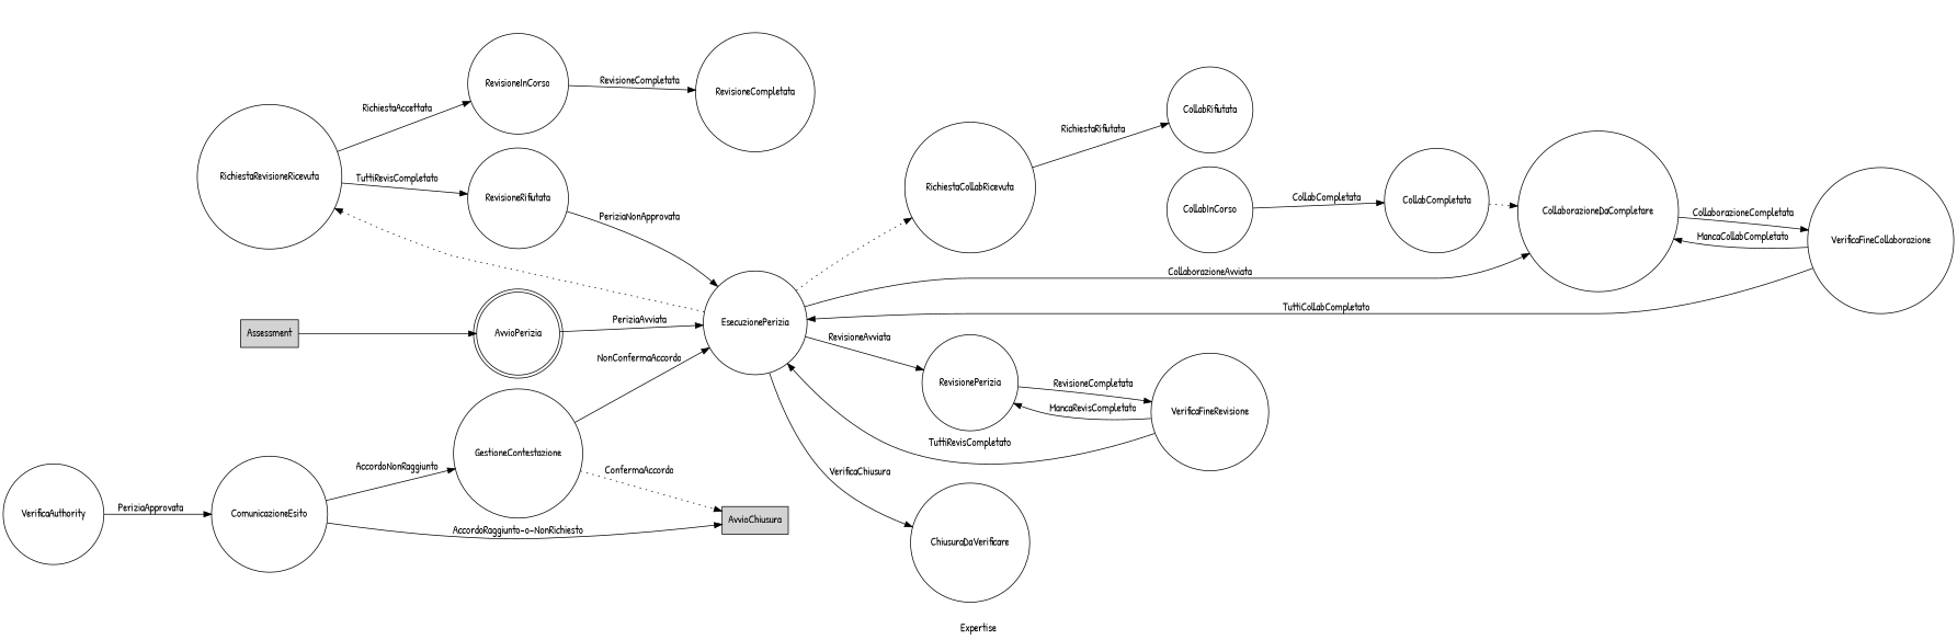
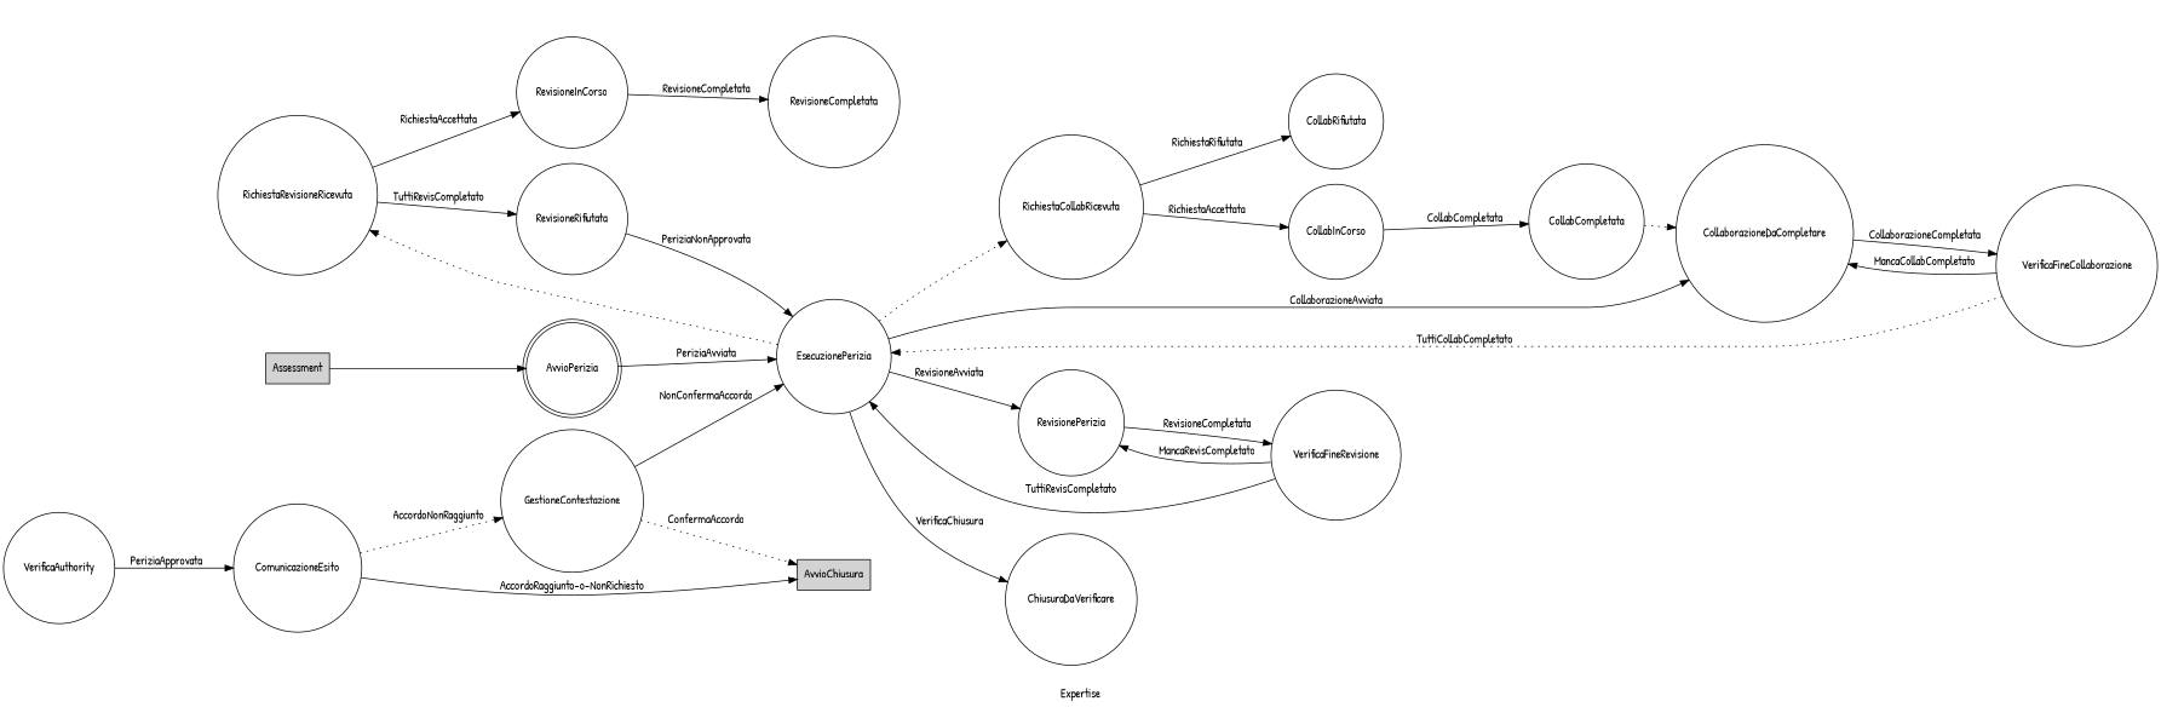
  digraph {
    fontname="Patrick Hand"
    label=Expertise
    rankdir=LR
    node [fontname="Patrick Hand" shape=circle]
    edge [fontname="Patrick Hand"]
    Assessment [shape=box style=filled]
    RichiestaCollabRicevuta
    CollabInCorso
    CollabRifiutata
    CollabCompletata
    RichiestaRevisioneRicevuta
    RevisioneInCorso
    RevisioneRifiutata
    RevisioneCompletata
    AvvioChiusura [shape=box style=filled]
    AvvioPerizia [shape=doublecircle]
    CollaborazioneDaCompletare
    EsecuzionePerizia
    RevisionePerizia
    ChiusuraDaVerificare
    VerificaFineCollaborazione
    VerificaFineRevisione
    VerificaAuthority
    ComunicazioneEsito
    GestioneContestazione
    subgraph sub_1 {
      color=green
      label=Assessment
      Assessment
    }
    subgraph sub_2 {
      cluster=true
      label=Collaboration
      RichiestaCollabRicevuta
      CollabInCorso
      CollabRifiutata
      CollabCompletata
    }
    subgraph sub_3 {
      cluster=true
      label=Revision
      RichiestaRevisioneRicevuta
      RevisioneInCorso
      RevisioneRifiutata
      RevisioneCompletata
    }
    subgraph sub_4 {
      color=green
      label=Closing
      AvvioChiusura
    }
    Assessment -> AvvioPerizia
+   RichiestaCollabRicevuta -> CollabInCorso [label=RichiestaAccettata]
    RichiestaCollabRicevuta -> CollabRifiutata [label=RichiestaRifiutata]
    CollabInCorso -> CollabCompletata [label=CollabCompletata]
    CollabCompletata -> CollaborazioneDaCompletare [style=dotted]
    RichiestaRevisioneRicevuta -> RevisioneInCorso [label=RichiestaAccettata]
    RichiestaRevisioneRicevuta -> RevisioneRifiutata [label=TuttiRevisCompletato]
    RevisioneInCorso -> RevisioneCompletata [label=RevisioneCompletata]
    RevisioneRifiutata -> EsecuzionePerizia [label=PeriziaNonApprovata]
    AvvioPerizia -> EsecuzionePerizia [label=PeriziaAvviata]
    CollaborazioneDaCompletare -> VerificaFineCollaborazione [label=CollaborazioneCompletata]
    EsecuzionePerizia -> RichiestaCollabRicevuta [style=dotted]
    EsecuzionePerizia -> RichiestaRevisioneRicevuta [style=dotted]
    EsecuzionePerizia -> CollaborazioneDaCompletare [label=CollaborazioneAvviata]
    EsecuzionePerizia -> RevisionePerizia [label=RevisioneAvviata]
    EsecuzionePerizia -> ChiusuraDaVerificare [label=VerificaChiusura]
    RevisionePerizia -> VerificaFineRevisione [label=RevisioneCompletata]
    VerificaFineCollaborazione -> CollaborazioneDaCompletare [label=MancaCollabCompletato]
-   VerificaFineCollaborazione -> EsecuzionePerizia [label=TuttiCollabCompletato]
+   VerificaFineCollaborazione -> EsecuzionePerizia [label=TuttiCollabCompletato style=dotted]
    VerificaFineRevisione -> EsecuzionePerizia [label=TuttiRevisCompletato]
    VerificaFineRevisione -> RevisionePerizia [label=MancaRevisCompletato]
    VerificaAuthority -> ComunicazioneEsito [label=PeriziaApprovata]
    ComunicazioneEsito -> AvvioChiusura [label="AccordoRaggiunto-o-NonRichiesto"]
-   ComunicazioneEsito -> GestioneContestazione [label=AccordoNonRaggiunto]
+   ComunicazioneEsito -> GestioneContestazione [label=AccordoNonRaggiunto style=dotted]
    GestioneContestazione -> AvvioChiusura [label=ConfermaAccordo style=dotted]
    GestioneContestazione -> EsecuzionePerizia [label=NonConfermaAccordo]
  }
